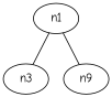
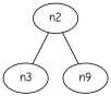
  graph {
    fontname="Comic Neue"
    node [color=black fontname="Comic Neue"]
    edge [fontname="Comic Neue"]
-   n2 [label=n1]
+   n2
    n3
    n4 [label=n9]
    n2 -- n3
    n2 -- n4
  }
